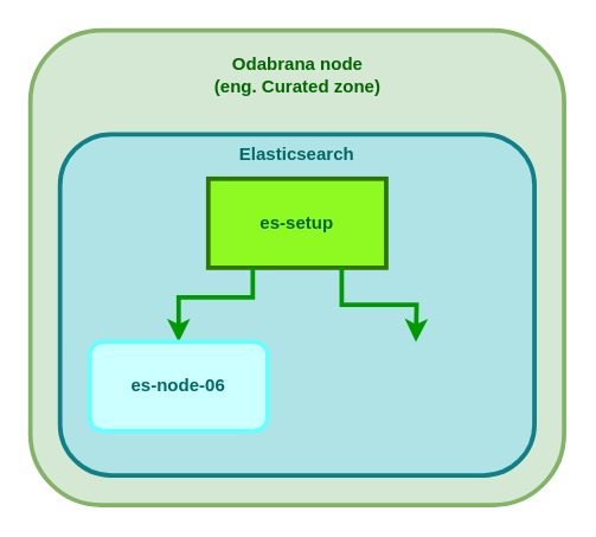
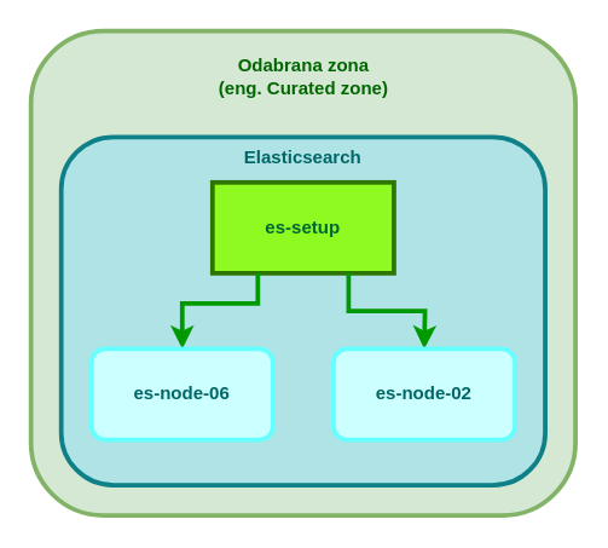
  <mxCell id="0" />
  <mxCell id="1" parent="0" />
  <mxCell id="2" value="" style="group" vertex="1" connectable="0" parent="1"><mxGeometry x="20" y="20" width="360" height="320" as="geometry" /></mxCell>
  <mxCell id="3" value="" style="rounded=1;whiteSpace=wrap;html=1;strokeWidth=3;fillColor=#d5e8d4;strokeColor=#82b366;container=0;fontColor=#006600;" vertex="1" parent="2"><mxGeometry width="360" height="320" as="geometry" /></mxCell>
- <mxCell id="4" value="&lt;b style=&quot;border-color: var(--border-color);&quot;&gt;Odabrana node&lt;br style=&quot;border-color: var(--border-color);&quot;&gt;(eng. Curated zone)&lt;/b&gt;" style="text;html=1;align=center;verticalAlign=middle;resizable=0;points=[];autosize=1;strokeColor=none;fillColor=none;container=0;fontColor=#006600;" vertex="1" parent="2"><mxGeometry x="110" y="10" width="140" height="40" as="geometry" /></mxCell>
+ <mxCell id="4" value="&lt;b style=&quot;border-color: var(--border-color);&quot;&gt;Odabrana zona&lt;br style=&quot;border-color: var(--border-color);&quot;&gt;(eng. Curated zone)&lt;/b&gt;" style="text;html=1;align=center;verticalAlign=middle;resizable=0;points=[];autosize=1;strokeColor=none;fillColor=none;container=0;fontColor=#006600;" vertex="1" parent="2"><mxGeometry x="110" y="10" width="140" height="40" as="geometry" /></mxCell>
  <mxCell id="5" value="&lt;b&gt;Elasticsearch&lt;/b&gt;" style="rounded=1;whiteSpace=wrap;html=1;verticalAlign=top;strokeWidth=3;fillColor=#b0e3e6;strokeColor=#0e8088;container=0;fontColor=#006666;" vertex="1" parent="2"><mxGeometry x="20" y="70" width="320" height="230" as="geometry" /></mxCell>
  <mxCell id="6" value="es-setup" style="whiteSpace=wrap;html=1;fontStyle=1;strokeWidth=3;fillColor=#8EFA22;strokeColor=#2D7600;container=0;fontColor=#006633;rounded=0;" vertex="1" parent="2"><mxGeometry x="120" y="100" width="120" height="60" as="geometry" /></mxCell>
  <mxCell id="7" style="edgeStyle=orthogonalEdgeStyle;rounded=0;orthogonalLoop=1;jettySize=auto;html=1;exitX=0.25;exitY=1;exitDx=0;exitDy=0;fontStyle=1;strokeWidth=3;fillColor=#ffe6cc;strokeColor=#009900;" edge="1" parent="2" source="6"><mxGeometry relative="1" as="geometry"><Array as="points"><mxPoint x="150" y="180" /><mxPoint x="100" y="180" /></Array><mxPoint x="100" y="210" as="targetPoint" /></mxGeometry></mxCell>
  <mxCell id="8" style="edgeStyle=orthogonalEdgeStyle;rounded=0;orthogonalLoop=1;jettySize=auto;html=1;exitX=0.75;exitY=1;exitDx=0;exitDy=0;entryX=0.5;entryY=0;entryDx=0;entryDy=0;strokeWidth=3;fillColor=#ffe6cc;strokeColor=#009900;" edge="1" parent="2" source="6"><mxGeometry relative="1" as="geometry"><mxPoint x="260" y="210" as="targetPoint" /></mxGeometry></mxCell>
  <mxCell id="9" value="es-node-06" style="rounded=1;whiteSpace=wrap;html=1;fontStyle=1;strokeWidth=3;fillColor=#CCFFFF;strokeColor=#66FFFF;container=0;fontColor=#006666;" parent="2" vertex="1"><mxGeometry x="40" y="210" width="120" height="60" as="geometry" /></mxCell>
+ <mxCell id="10" value="es-node-02" style="rounded=1;whiteSpace=wrap;html=1;fontStyle=1;strokeWidth=3;fillColor=#CCFFFF;strokeColor=#66FFFF;container=0;fontColor=#006666;" parent="2" vertex="1"><mxGeometry x="200" y="210" width="120" height="60" as="geometry" /></mxCell>
